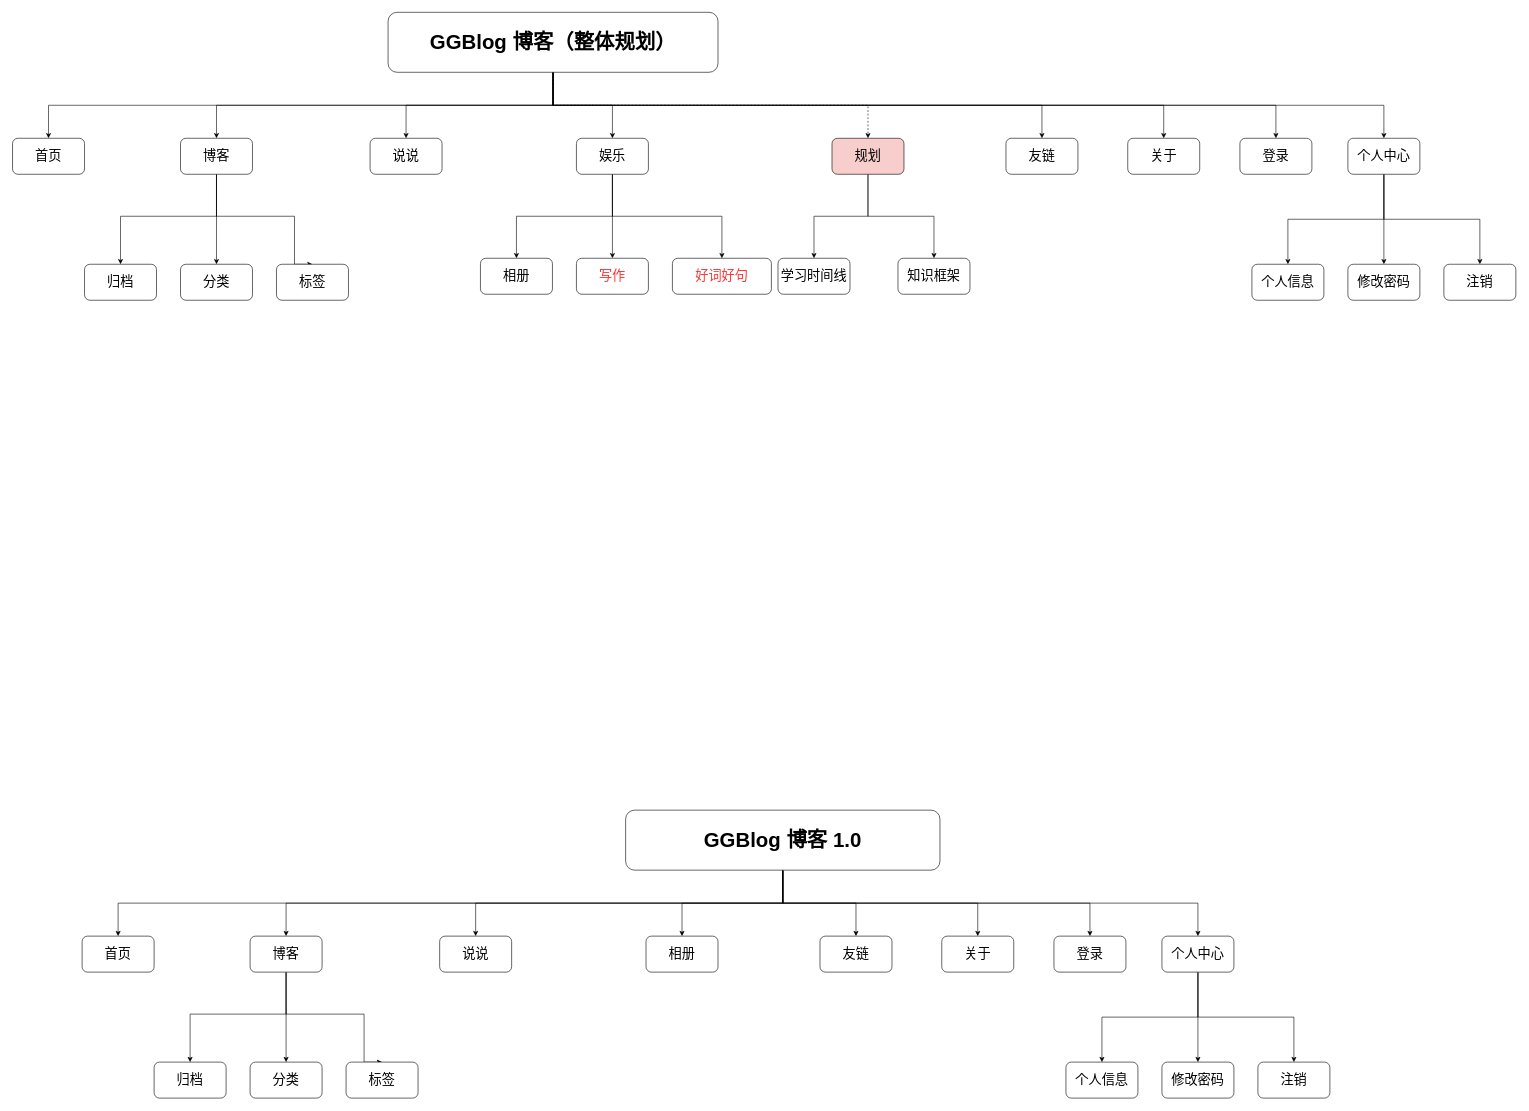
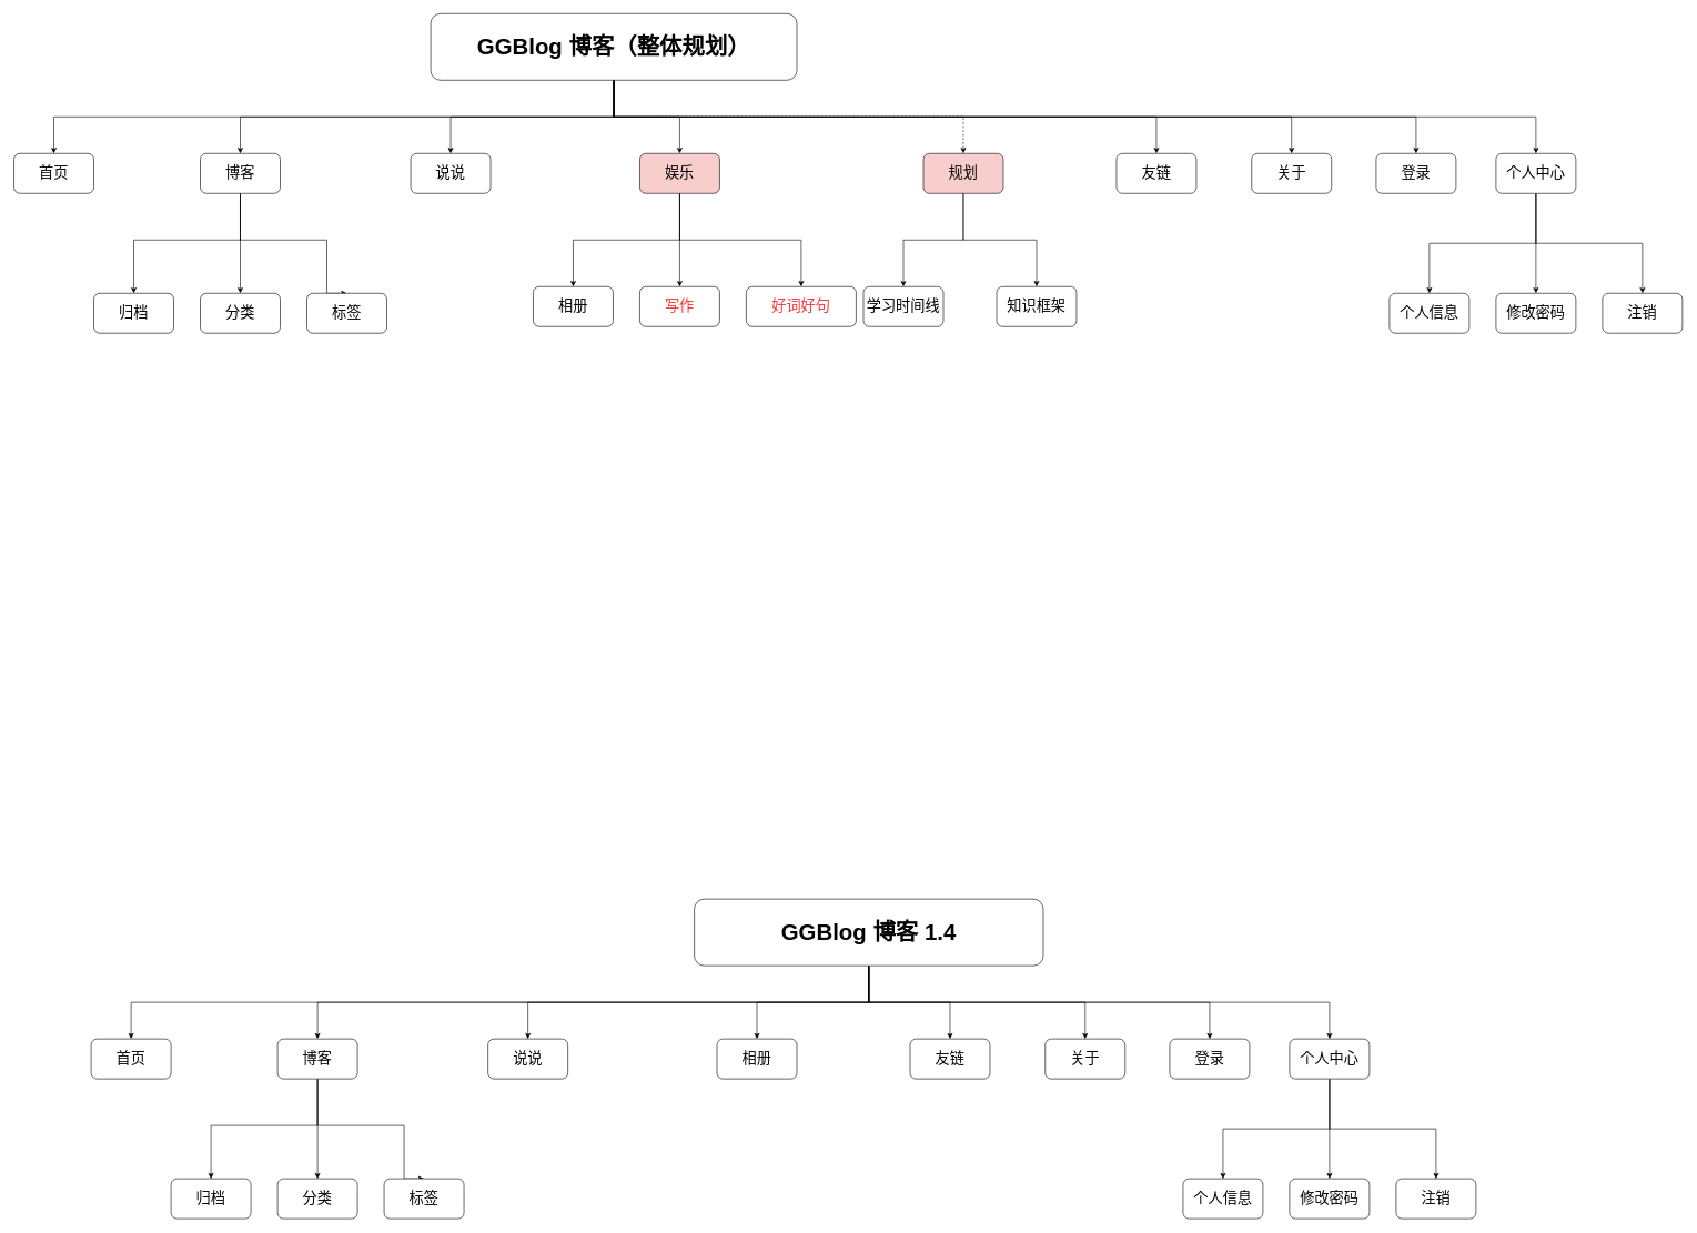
  <mxCell id="0" />
  <mxCell id="1" parent="0" />
  <mxCell id="2" style="edgeStyle=orthogonalEdgeStyle;rounded=0;orthogonalLoop=1;jettySize=auto;html=1;exitX=0.5;exitY=1;exitDx=0;exitDy=0;entryX=0.5;entryY=0;entryDx=0;entryDy=0;" edge="1" parent="1" source="5" target="32"><mxGeometry relative="1" as="geometry" /></mxCell>
  <mxCell id="3" style="edgeStyle=orthogonalEdgeStyle;rounded=0;orthogonalLoop=1;jettySize=auto;html=1;exitX=0.5;exitY=1;exitDx=0;exitDy=0;entryX=0.5;entryY=0;entryDx=0;entryDy=0;" edge="1" parent="1" source="5" target="31"><mxGeometry relative="1" as="geometry" /></mxCell>
  <mxCell id="4" style="edgeStyle=orthogonalEdgeStyle;rounded=0;orthogonalLoop=1;jettySize=auto;html=1;exitX=0.5;exitY=1;exitDx=0;exitDy=0;entryX=0.5;entryY=0;entryDx=0;entryDy=0;" edge="1" parent="1" source="5" target="37"><mxGeometry relative="1" as="geometry" /></mxCell>
- <mxCell id="5" value="娱乐" style="rounded=1;whiteSpace=wrap;html=1;fontSize=22;" vertex="1" parent="1"><mxGeometry x="960" y="230" width="120" height="60" as="geometry" /></mxCell>
+ <mxCell id="5" value="娱乐" style="rounded=1;whiteSpace=wrap;html=1;fontSize=22;fillColor=#f8cecc;" vertex="1" parent="1"><mxGeometry x="960" y="230" width="120" height="60" as="geometry" /></mxCell>
  <mxCell id="6" value="首页" style="rounded=1;whiteSpace=wrap;html=1;fontSize=22;" vertex="1" parent="1"><mxGeometry x="20" y="230" width="120" height="60" as="geometry" /></mxCell>
  <mxCell id="7" style="edgeStyle=orthogonalEdgeStyle;rounded=0;orthogonalLoop=1;jettySize=auto;html=1;exitX=0.5;exitY=1;exitDx=0;exitDy=0;entryX=0.5;entryY=0;entryDx=0;entryDy=0;" edge="1" parent="1" source="16" target="6"><mxGeometry relative="1" as="geometry" /></mxCell>
  <mxCell id="8" style="edgeStyle=orthogonalEdgeStyle;rounded=0;orthogonalLoop=1;jettySize=auto;html=1;exitX=0.5;exitY=1;exitDx=0;exitDy=0;entryX=0.5;entryY=0;entryDx=0;entryDy=0;" edge="1" parent="1" source="16" target="20"><mxGeometry relative="1" as="geometry" /></mxCell>
  <mxCell id="9" style="edgeStyle=orthogonalEdgeStyle;rounded=0;orthogonalLoop=1;jettySize=auto;html=1;exitX=0.5;exitY=1;exitDx=0;exitDy=0;entryX=0.5;entryY=0;entryDx=0;entryDy=0;" edge="1" parent="1" source="16" target="5"><mxGeometry relative="1" as="geometry" /></mxCell>
  <mxCell id="10" style="edgeStyle=orthogonalEdgeStyle;rounded=0;orthogonalLoop=1;jettySize=auto;html=1;exitX=0.5;exitY=1;exitDx=0;exitDy=0;entryX=0.5;entryY=0;entryDx=0;entryDy=0;" edge="1" parent="1" source="16" target="25"><mxGeometry relative="1" as="geometry" /></mxCell>
  <mxCell id="11" style="edgeStyle=orthogonalEdgeStyle;rounded=0;orthogonalLoop=1;jettySize=auto;html=1;exitX=0.5;exitY=1;exitDx=0;exitDy=0;entryX=0.5;entryY=0;entryDx=0;entryDy=0;" edge="1" parent="1" source="16" target="26"><mxGeometry relative="1" as="geometry" /></mxCell>
  <mxCell id="12" style="edgeStyle=orthogonalEdgeStyle;rounded=0;orthogonalLoop=1;jettySize=auto;html=1;exitX=0.5;exitY=1;exitDx=0;exitDy=0;entryX=0.5;entryY=0;entryDx=0;entryDy=0;" edge="1" parent="1" source="16" target="34"><mxGeometry relative="1" as="geometry" /></mxCell>
  <mxCell id="13" style="edgeStyle=orthogonalEdgeStyle;rounded=0;orthogonalLoop=1;jettySize=auto;html=1;exitX=0.5;exitY=1;exitDx=0;exitDy=0;entryX=0.5;entryY=0;entryDx=0;entryDy=0;" edge="1" parent="1" source="16" target="30"><mxGeometry relative="1" as="geometry" /></mxCell>
  <mxCell id="14" style="edgeStyle=orthogonalEdgeStyle;rounded=0;orthogonalLoop=1;jettySize=auto;html=1;exitX=0.5;exitY=1;exitDx=0;exitDy=0;entryX=0.5;entryY=0;entryDx=0;entryDy=0;" edge="1" parent="1" source="16" target="21"><mxGeometry relative="1" as="geometry" /></mxCell>
  <mxCell id="15" style="edgeStyle=orthogonalEdgeStyle;rounded=0;orthogonalLoop=1;jettySize=auto;html=1;exitX=0.5;exitY=1;exitDx=0;exitDy=0;dashed=1;" edge="1" parent="1" source="16" target="69"><mxGeometry relative="1" as="geometry" /></mxCell>
  <mxCell id="16" value="&lt;b&gt;&lt;font style=&quot;font-size: 34px;&quot;&gt;GGBlog 博客（整体规划）&lt;/font&gt;&lt;/b&gt;" style="rounded=1;whiteSpace=wrap;html=1;" vertex="1" parent="1"><mxGeometry y="20" width="550" height="100" as="geometry" x="646" /></mxCell>
  <mxCell id="17" style="edgeStyle=orthogonalEdgeStyle;rounded=0;orthogonalLoop=1;jettySize=auto;html=1;entryX=0.5;entryY=0;entryDx=0;entryDy=0;fontSize=22;" edge="1" parent="1" source="20" target="23"><mxGeometry relative="1" as="geometry" /></mxCell>
  <mxCell id="18" style="edgeStyle=orthogonalEdgeStyle;rounded=0;orthogonalLoop=1;jettySize=auto;html=1;entryX=0.5;entryY=0;entryDx=0;entryDy=0;fontSize=22;" edge="1" parent="1" source="20" target="22"><mxGeometry relative="1" as="geometry"><Array as="points"><mxPoint x="360" y="360" /><mxPoint x="200" y="360" /></Array></mxGeometry></mxCell>
  <mxCell id="19" style="edgeStyle=orthogonalEdgeStyle;rounded=0;orthogonalLoop=1;jettySize=auto;html=1;exitX=0.5;exitY=1;exitDx=0;exitDy=0;entryX=0.5;entryY=0;entryDx=0;entryDy=0;fontSize=22;" edge="1" parent="1" source="20" target="24"><mxGeometry relative="1" as="geometry"><Array as="points"><mxPoint x="360" y="360" /><mxPoint x="490" y="360" /></Array></mxGeometry></mxCell>
  <mxCell id="20" value="博客" style="rounded=1;whiteSpace=wrap;html=1;fontSize=22;" vertex="1" parent="1"><mxGeometry x="300" y="230" width="120" height="60" as="geometry" /></mxCell>
  <mxCell id="21" value="说说" style="rounded=1;whiteSpace=wrap;html=1;fontSize=22;" vertex="1" parent="1"><mxGeometry x="616" y="230" width="120" height="60" as="geometry" /></mxCell>
  <mxCell id="22" value="归档" style="rounded=1;whiteSpace=wrap;html=1;fontSize=22;" vertex="1" parent="1"><mxGeometry x="140" y="440" width="120" height="60" as="geometry" /></mxCell>
  <mxCell id="23" value="分类" style="rounded=1;whiteSpace=wrap;html=1;fontSize=22;" vertex="1" parent="1"><mxGeometry x="300" y="440" width="120" height="60" as="geometry" /></mxCell>
  <mxCell id="24" value="标签" style="rounded=1;whiteSpace=wrap;html=1;fontSize=22;" vertex="1" parent="1"><mxGeometry x="460" y="440" width="120" height="60" as="geometry" /></mxCell>
  <mxCell id="25" value="友链" style="rounded=1;whiteSpace=wrap;html=1;fontSize=22;" vertex="1" parent="1"><mxGeometry x="1676" y="230" width="120" height="60" as="geometry" /></mxCell>
  <mxCell id="26" value="关于" style="rounded=1;whiteSpace=wrap;html=1;fontSize=22;" vertex="1" parent="1"><mxGeometry x="1879" y="230" width="120" height="60" as="geometry" /></mxCell>
  <mxCell id="27" style="edgeStyle=orthogonalEdgeStyle;rounded=0;orthogonalLoop=1;jettySize=auto;html=1;exitX=0.5;exitY=1;exitDx=0;exitDy=0;entryX=0.5;entryY=0;entryDx=0;entryDy=0;" edge="1" parent="1" source="30" target="33"><mxGeometry relative="1" as="geometry" /></mxCell>
  <mxCell id="28" style="edgeStyle=orthogonalEdgeStyle;rounded=0;orthogonalLoop=1;jettySize=auto;html=1;exitX=0.5;exitY=1;exitDx=0;exitDy=0;entryX=0.5;entryY=0;entryDx=0;entryDy=0;" edge="1" parent="1" source="30" target="35"><mxGeometry relative="1" as="geometry" /></mxCell>
  <mxCell id="29" style="edgeStyle=orthogonalEdgeStyle;rounded=0;orthogonalLoop=1;jettySize=auto;html=1;exitX=0.5;exitY=1;exitDx=0;exitDy=0;entryX=0.5;entryY=0;entryDx=0;entryDy=0;" edge="1" parent="1" source="30" target="36"><mxGeometry relative="1" as="geometry" /></mxCell>
  <mxCell id="30" value="个人中心" style="rounded=1;whiteSpace=wrap;html=1;fontSize=22;" vertex="1" parent="1"><mxGeometry x="2246" y="230" width="120" height="60" as="geometry" /></mxCell>
  <mxCell id="31" value="&lt;font color=&quot;#ff3333&quot;&gt;写作&lt;/font&gt;" style="rounded=1;whiteSpace=wrap;html=1;fontSize=22;" vertex="1" parent="1"><mxGeometry x="960" y="430" width="120" height="60" as="geometry" /></mxCell>
  <mxCell id="32" value="相册" style="rounded=1;whiteSpace=wrap;html=1;fontSize=22;" vertex="1" parent="1"><mxGeometry x="800" y="430" width="120" height="60" as="geometry" /></mxCell>
  <mxCell id="33" value="个人信息" style="rounded=1;whiteSpace=wrap;html=1;fontSize=22;" vertex="1" parent="1"><mxGeometry x="2086" y="440" width="120" height="60" as="geometry" /></mxCell>
  <mxCell id="34" value="登录" style="rounded=1;whiteSpace=wrap;html=1;fontSize=22;" vertex="1" parent="1"><mxGeometry x="2066" y="230" width="120" height="60" as="geometry" /></mxCell>
  <mxCell id="35" value="修改密码" style="rounded=1;whiteSpace=wrap;html=1;fontSize=22;" vertex="1" parent="1"><mxGeometry x="2246" y="440" width="120" height="60" as="geometry" /></mxCell>
  <mxCell id="36" value="注销" style="rounded=1;whiteSpace=wrap;html=1;fontSize=22;" vertex="1" parent="1"><mxGeometry x="2406" y="440" width="120" height="60" as="geometry" /></mxCell>
  <mxCell id="37" value="&lt;font color=&quot;#ff3333&quot;&gt;好词好句&lt;/font&gt;" style="rounded=1;whiteSpace=wrap;html=1;fontSize=22;" vertex="1" parent="1"><mxGeometry x="1120" y="430" width="165" height="60" as="geometry" /></mxCell>
  <mxCell id="38" value="首页" style="rounded=1;whiteSpace=wrap;html=1;fontSize=22;" vertex="1" parent="1"><mxGeometry x="136" y="1560" width="120" height="60" as="geometry" /></mxCell>
  <mxCell id="39" style="edgeStyle=orthogonalEdgeStyle;rounded=0;orthogonalLoop=1;jettySize=auto;html=1;exitX=0.5;exitY=1;exitDx=0;exitDy=0;entryX=0.5;entryY=0;entryDx=0;entryDy=0;" edge="1" parent="1" source="47" target="38"><mxGeometry relative="1" as="geometry" /></mxCell>
  <mxCell id="40" style="edgeStyle=orthogonalEdgeStyle;rounded=0;orthogonalLoop=1;jettySize=auto;html=1;exitX=0.5;exitY=1;exitDx=0;exitDy=0;entryX=0.5;entryY=0;entryDx=0;entryDy=0;" edge="1" parent="1" source="47" target="51"><mxGeometry relative="1" as="geometry" /></mxCell>
  <mxCell id="41" style="edgeStyle=orthogonalEdgeStyle;rounded=0;orthogonalLoop=1;jettySize=auto;html=1;exitX=0.5;exitY=1;exitDx=0;exitDy=0;" edge="1" parent="1" source="47" target="62"><mxGeometry relative="1" as="geometry"><mxPoint x="1136" y="1560" as="targetPoint" /></mxGeometry></mxCell>
  <mxCell id="42" style="edgeStyle=orthogonalEdgeStyle;rounded=0;orthogonalLoop=1;jettySize=auto;html=1;exitX=0.5;exitY=1;exitDx=0;exitDy=0;entryX=0.5;entryY=0;entryDx=0;entryDy=0;" edge="1" parent="1" source="47" target="56"><mxGeometry relative="1" as="geometry" /></mxCell>
  <mxCell id="43" style="edgeStyle=orthogonalEdgeStyle;rounded=0;orthogonalLoop=1;jettySize=auto;html=1;exitX=0.5;exitY=1;exitDx=0;exitDy=0;entryX=0.5;entryY=0;entryDx=0;entryDy=0;" edge="1" parent="1" source="47" target="57"><mxGeometry relative="1" as="geometry" /></mxCell>
  <mxCell id="44" style="edgeStyle=orthogonalEdgeStyle;rounded=0;orthogonalLoop=1;jettySize=auto;html=1;exitX=0.5;exitY=1;exitDx=0;exitDy=0;entryX=0.5;entryY=0;entryDx=0;entryDy=0;" edge="1" parent="1" source="47" target="64"><mxGeometry relative="1" as="geometry" /></mxCell>
  <mxCell id="45" style="edgeStyle=orthogonalEdgeStyle;rounded=0;orthogonalLoop=1;jettySize=auto;html=1;exitX=0.5;exitY=1;exitDx=0;exitDy=0;entryX=0.5;entryY=0;entryDx=0;entryDy=0;" edge="1" parent="1" source="47" target="61"><mxGeometry relative="1" as="geometry" /></mxCell>
  <mxCell id="46" style="edgeStyle=orthogonalEdgeStyle;rounded=0;orthogonalLoop=1;jettySize=auto;html=1;exitX=0.5;exitY=1;exitDx=0;exitDy=0;entryX=0.5;entryY=0;entryDx=0;entryDy=0;" edge="1" parent="1" source="47" target="52"><mxGeometry relative="1" as="geometry" /></mxCell>
- <mxCell id="47" value="&lt;b&gt;&lt;font style=&quot;font-size: 34px;&quot;&gt;GGBlog 博客 1.0&lt;/font&gt;&lt;/b&gt;" style="rounded=1;whiteSpace=wrap;html=1;" vertex="1" parent="1"><mxGeometry x="1042" y="1350" width="524" height="100" as="geometry" /></mxCell>
+ <mxCell id="47" value="&lt;b&gt;&lt;font style=&quot;font-size: 34px;&quot;&gt;GGBlog 博客 1.4&lt;/font&gt;&lt;/b&gt;" style="rounded=1;whiteSpace=wrap;html=1;" vertex="1" parent="1"><mxGeometry x="1042" y="1350" width="524" height="100" as="geometry" /></mxCell>
  <mxCell id="48" style="edgeStyle=orthogonalEdgeStyle;rounded=0;orthogonalLoop=1;jettySize=auto;html=1;entryX=0.5;entryY=0;entryDx=0;entryDy=0;fontSize=22;" edge="1" parent="1" source="51" target="54"><mxGeometry relative="1" as="geometry" /></mxCell>
  <mxCell id="49" style="edgeStyle=orthogonalEdgeStyle;rounded=0;orthogonalLoop=1;jettySize=auto;html=1;entryX=0.5;entryY=0;entryDx=0;entryDy=0;fontSize=22;" edge="1" parent="1" source="51" target="53"><mxGeometry relative="1" as="geometry"><Array as="points"><mxPoint x="476" y="1690" /><mxPoint x="316" y="1690" /></Array></mxGeometry></mxCell>
  <mxCell id="50" style="edgeStyle=orthogonalEdgeStyle;rounded=0;orthogonalLoop=1;jettySize=auto;html=1;exitX=0.5;exitY=1;exitDx=0;exitDy=0;entryX=0.5;entryY=0;entryDx=0;entryDy=0;fontSize=22;" edge="1" parent="1" source="51" target="55"><mxGeometry relative="1" as="geometry"><Array as="points"><mxPoint x="476" y="1690" /><mxPoint x="606" y="1690" /></Array></mxGeometry></mxCell>
  <mxCell id="51" value="博客" style="rounded=1;whiteSpace=wrap;html=1;fontSize=22;" vertex="1" parent="1"><mxGeometry x="416" y="1560" width="120" height="60" as="geometry" /></mxCell>
  <mxCell id="52" value="说说" style="rounded=1;whiteSpace=wrap;html=1;fontSize=22;" vertex="1" parent="1"><mxGeometry x="732" y="1560" width="120" height="60" as="geometry" /></mxCell>
  <mxCell id="53" value="归档" style="rounded=1;whiteSpace=wrap;html=1;fontSize=22;" vertex="1" parent="1"><mxGeometry x="256" y="1770" width="120" height="60" as="geometry" /></mxCell>
  <mxCell id="54" value="分类" style="rounded=1;whiteSpace=wrap;html=1;fontSize=22;" vertex="1" parent="1"><mxGeometry x="416" y="1770" width="120" height="60" as="geometry" /></mxCell>
  <mxCell id="55" value="标签" style="rounded=1;whiteSpace=wrap;html=1;fontSize=22;" vertex="1" parent="1"><mxGeometry x="576" y="1770" width="120" height="60" as="geometry" /></mxCell>
  <mxCell id="56" value="友链" style="rounded=1;whiteSpace=wrap;html=1;fontSize=22;" vertex="1" parent="1"><mxGeometry x="1366" y="1560" width="120" height="60" as="geometry" /></mxCell>
  <mxCell id="57" value="关于" style="rounded=1;whiteSpace=wrap;html=1;fontSize=22;" vertex="1" parent="1"><mxGeometry x="1569" y="1560" width="120" height="60" as="geometry" /></mxCell>
  <mxCell id="58" style="edgeStyle=orthogonalEdgeStyle;rounded=0;orthogonalLoop=1;jettySize=auto;html=1;exitX=0.5;exitY=1;exitDx=0;exitDy=0;entryX=0.5;entryY=0;entryDx=0;entryDy=0;" edge="1" parent="1" source="61" target="63"><mxGeometry relative="1" as="geometry" /></mxCell>
  <mxCell id="59" style="edgeStyle=orthogonalEdgeStyle;rounded=0;orthogonalLoop=1;jettySize=auto;html=1;exitX=0.5;exitY=1;exitDx=0;exitDy=0;entryX=0.5;entryY=0;entryDx=0;entryDy=0;" edge="1" parent="1" source="61" target="65"><mxGeometry relative="1" as="geometry" /></mxCell>
  <mxCell id="60" style="edgeStyle=orthogonalEdgeStyle;rounded=0;orthogonalLoop=1;jettySize=auto;html=1;exitX=0.5;exitY=1;exitDx=0;exitDy=0;entryX=0.5;entryY=0;entryDx=0;entryDy=0;" edge="1" parent="1" source="61" target="66"><mxGeometry relative="1" as="geometry" /></mxCell>
  <mxCell id="61" value="个人中心" style="rounded=1;whiteSpace=wrap;html=1;fontSize=22;" vertex="1" parent="1"><mxGeometry x="1936" y="1560" width="120" height="60" as="geometry" /></mxCell>
  <mxCell id="62" value="相册" style="rounded=1;whiteSpace=wrap;html=1;fontSize=22;" vertex="1" parent="1"><mxGeometry x="1076" y="1560" width="120" height="60" as="geometry" /></mxCell>
  <mxCell id="63" value="个人信息" style="rounded=1;whiteSpace=wrap;html=1;fontSize=22;" vertex="1" parent="1"><mxGeometry x="1776" y="1770" width="120" height="60" as="geometry" /></mxCell>
  <mxCell id="64" value="登录" style="rounded=1;whiteSpace=wrap;html=1;fontSize=22;" vertex="1" parent="1"><mxGeometry x="1756" y="1560" width="120" height="60" as="geometry" /></mxCell>
  <mxCell id="65" value="修改密码" style="rounded=1;whiteSpace=wrap;html=1;fontSize=22;" vertex="1" parent="1"><mxGeometry x="1936" y="1770" width="120" height="60" as="geometry" /></mxCell>
  <mxCell id="66" value="注销" style="rounded=1;whiteSpace=wrap;html=1;fontSize=22;" vertex="1" parent="1"><mxGeometry x="2096" y="1770" width="120" height="60" as="geometry" /></mxCell>
  <mxCell id="67" style="edgeStyle=orthogonalEdgeStyle;rounded=0;orthogonalLoop=1;jettySize=auto;html=1;exitX=0.5;exitY=1;exitDx=0;exitDy=0;entryX=0.5;entryY=0;entryDx=0;entryDy=0;" edge="1" parent="1" source="69" target="70"><mxGeometry relative="1" as="geometry" /></mxCell>
  <mxCell id="68" style="edgeStyle=orthogonalEdgeStyle;rounded=0;orthogonalLoop=1;jettySize=auto;html=1;exitX=0.5;exitY=1;exitDx=0;exitDy=0;entryX=0.5;entryY=0;entryDx=0;entryDy=0;" edge="1" parent="1" source="69" target="71"><mxGeometry relative="1" as="geometry" /></mxCell>
  <mxCell id="69" value="规划" style="rounded=1;whiteSpace=wrap;html=1;fontSize=22;fillColor=#f8cecc;" vertex="1" parent="1"><mxGeometry x="1386" y="230" width="120" height="60" as="geometry" /></mxCell>
  <mxCell id="70" value="学习时间线" style="rounded=1;whiteSpace=wrap;html=1;fontSize=22;" vertex="1" parent="1"><mxGeometry x="1296" y="430" width="120" height="60" as="geometry" /></mxCell>
  <mxCell id="71" value="知识框架" style="rounded=1;whiteSpace=wrap;html=1;fontSize=22;" vertex="1" parent="1"><mxGeometry x="1496" y="430" width="120" height="60" as="geometry" /></mxCell>
